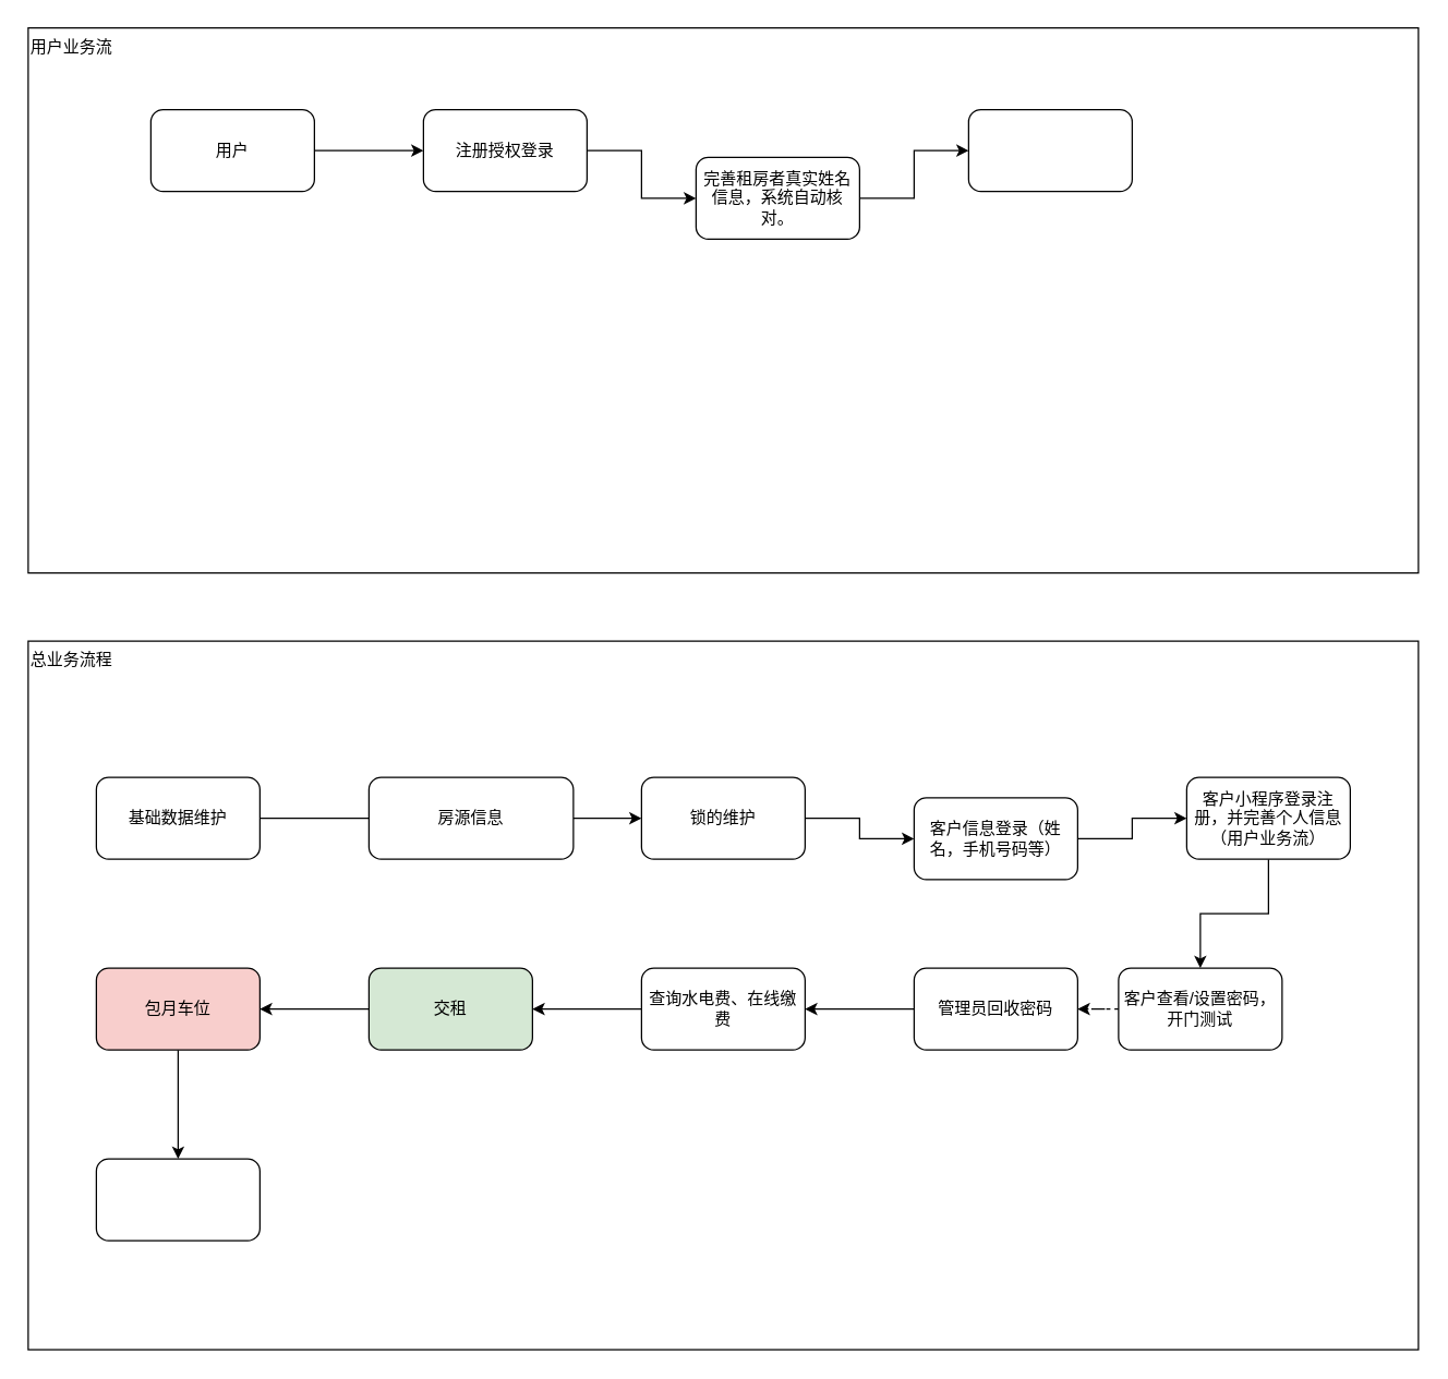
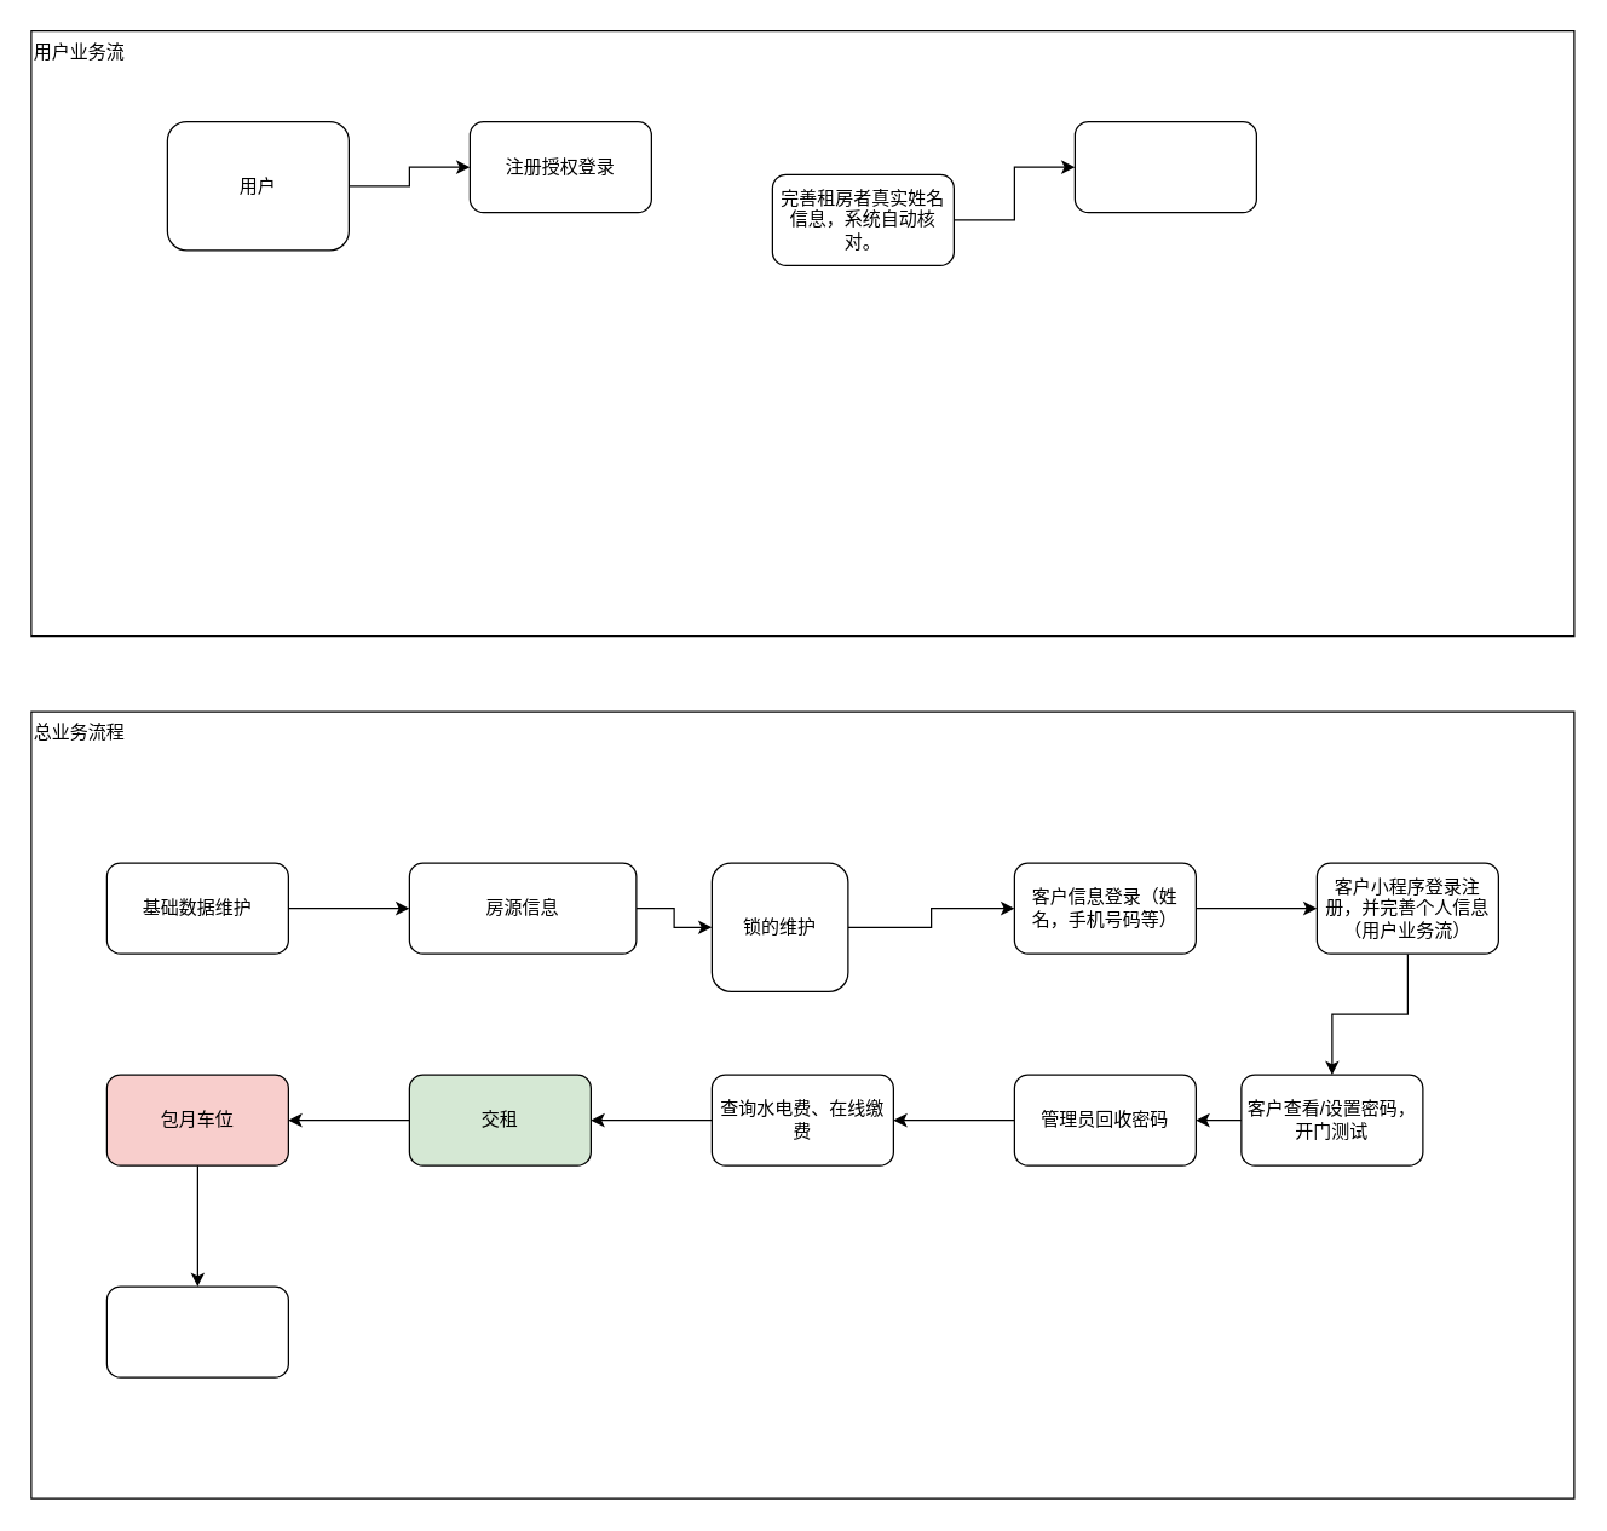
  <mxCell id="0" />
  <mxCell id="1" parent="0" />
  <mxCell id="2" value="总业务流程" style="rounded=0;whiteSpace=wrap;html=1;align=left;verticalAlign=top;movable=1;resizable=1;rotatable=1;deletable=1;editable=1;connectable=1;" parent="1" vertex="1"><mxGeometry x="20" y="470" width="1020" height="520" as="geometry" /></mxCell>
  <mxCell id="3" value="用户业务流" style="rounded=0;whiteSpace=wrap;html=1;align=left;verticalAlign=top;movable=0;resizable=0;rotatable=0;deletable=0;editable=0;connectable=0;" parent="1" vertex="1"><mxGeometry x="20" y="20" width="1020" height="400" as="geometry" /></mxCell>
  <mxCell id="4" value="" style="edgeStyle=orthogonalEdgeStyle;rounded=0;orthogonalLoop=1;jettySize=auto;html=1;" parent="1" source="5" target="9" edge="1"><mxGeometry relative="1" as="geometry" /></mxCell>
- <mxCell id="5" value="用户" style="rounded=1;whiteSpace=wrap;html=1;" parent="1" vertex="1"><mxGeometry x="110" y="80" width="120" height="60" as="geometry" /></mxCell>
- <mxCell id="6" value="" style="edgeStyle=orthogonalEdgeStyle;rounded=0;orthogonalLoop=1;jettySize=auto;html=1;endArrow=none;" parent="1" source="7" target="14" edge="1"><mxGeometry relative="1" as="geometry" /></mxCell>
+ <mxCell id="5" value="用户" style="rounded=1;whiteSpace=wrap;html=1;" parent="1" vertex="1"><mxGeometry x="110" y="80" width="120" height="85" as="geometry" /></mxCell>
+ <mxCell id="6" value="" style="edgeStyle=orthogonalEdgeStyle;rounded=0;orthogonalLoop=1;jettySize=auto;html=1;" parent="1" source="7" target="14" edge="1"><mxGeometry relative="1" as="geometry" /></mxCell>
  <mxCell id="7" value="基础数据维护" style="rounded=1;whiteSpace=wrap;html=1;" parent="1" vertex="1"><mxGeometry x="70" y="570" width="120" height="60" as="geometry" /></mxCell>
- <mxCell id="8" value="" style="edgeStyle=orthogonalEdgeStyle;rounded=0;orthogonalLoop=1;jettySize=auto;html=1;" parent="1" source="9" target="11" edge="1"><mxGeometry relative="1" as="geometry" /></mxCell>
  <mxCell id="9" value="注册授权登录" style="rounded=1;whiteSpace=wrap;html=1;" parent="1" vertex="1"><mxGeometry x="310" y="80" width="120" height="60" as="geometry" /></mxCell>
  <mxCell id="10" value="" style="edgeStyle=orthogonalEdgeStyle;rounded=0;orthogonalLoop=1;jettySize=auto;html=1;" parent="1" source="11" target="12" edge="1"><mxGeometry relative="1" as="geometry" /></mxCell>
  <mxCell id="11" value="完善租房者真实姓名信息，系统自动核对。" style="rounded=1;whiteSpace=wrap;html=1;" parent="1" vertex="1"><mxGeometry x="510" y="115" width="120" height="60" as="geometry" /></mxCell>
  <mxCell id="12" value="" style="whiteSpace=wrap;html=1;rounded=1;" parent="1" vertex="1"><mxGeometry x="710" y="80" width="120" height="60" as="geometry" /></mxCell>
  <mxCell id="13" value="" style="edgeStyle=orthogonalEdgeStyle;rounded=0;orthogonalLoop=1;jettySize=auto;html=1;" parent="1" source="14" target="16" edge="1"><mxGeometry relative="1" as="geometry" /></mxCell>
  <mxCell id="14" value="房源信息" style="whiteSpace=wrap;html=1;rounded=1;" parent="1" vertex="1"><mxGeometry x="270" y="570" width="150" height="60" as="geometry" /></mxCell>
  <mxCell id="15" value="" style="edgeStyle=orthogonalEdgeStyle;rounded=0;orthogonalLoop=1;jettySize=auto;html=1;" parent="1" source="16" target="18" edge="1"><mxGeometry relative="1" as="geometry" /></mxCell>
- <mxCell id="16" value="锁的维护" style="whiteSpace=wrap;html=1;rounded=1;" parent="1" vertex="1"><mxGeometry x="470" y="570" width="120" height="60" as="geometry" /></mxCell>
+ <mxCell id="16" value="锁的维护" style="whiteSpace=wrap;html=1;rounded=1;" parent="1" vertex="1"><mxGeometry x="470" y="570" width="90" height="85" as="geometry" /></mxCell>
  <mxCell id="17" value="" style="edgeStyle=orthogonalEdgeStyle;rounded=0;orthogonalLoop=1;jettySize=auto;html=1;" parent="1" source="18" target="20" edge="1"><mxGeometry relative="1" as="geometry" /></mxCell>
- <mxCell id="18" value="客户信息登录（姓名，手机号码等）" style="whiteSpace=wrap;html=1;rounded=1;" parent="1" vertex="1"><mxGeometry x="670" y="585" width="120" height="60" as="geometry" /></mxCell>
+ <mxCell id="18" value="客户信息登录（姓名，手机号码等）" style="whiteSpace=wrap;html=1;rounded=1;" parent="1" vertex="1"><mxGeometry x="670" y="570" width="120" height="60" as="geometry" /></mxCell>
  <mxCell id="19" value="" style="edgeStyle=orthogonalEdgeStyle;rounded=0;orthogonalLoop=1;jettySize=auto;html=1;" parent="1" source="20" target="22" edge="1"><mxGeometry relative="1" as="geometry" /></mxCell>
  <mxCell id="20" value="客户小程序登录注册，并完善个人信息（用户业务流）" style="whiteSpace=wrap;html=1;rounded=1;" parent="1" vertex="1"><mxGeometry x="870" y="570" width="120" height="60" as="geometry" /></mxCell>
- <mxCell id="21" value="" style="edgeStyle=orthogonalEdgeStyle;rounded=0;orthogonalLoop=1;jettySize=auto;html=1;dashed=1;" parent="1" source="22" target="24" edge="1"><mxGeometry relative="1" as="geometry" /></mxCell>
+ <mxCell id="21" value="" style="edgeStyle=orthogonalEdgeStyle;rounded=0;orthogonalLoop=1;jettySize=auto;html=1;" parent="1" source="22" target="24" edge="1"><mxGeometry relative="1" as="geometry" /></mxCell>
  <mxCell id="22" value="客户查看/设置密码，&lt;br&gt;开门测试" style="whiteSpace=wrap;html=1;rounded=1;" parent="1" vertex="1"><mxGeometry x="820" y="710" width="120" height="60" as="geometry" /></mxCell>
  <mxCell id="23" value="" style="edgeStyle=orthogonalEdgeStyle;rounded=0;orthogonalLoop=1;jettySize=auto;html=1;" parent="1" source="24" target="26" edge="1"><mxGeometry relative="1" as="geometry" /></mxCell>
  <mxCell id="24" value="管理员回收密码" style="whiteSpace=wrap;html=1;rounded=1;" parent="1" vertex="1"><mxGeometry x="670" y="710" width="120" height="60" as="geometry" /></mxCell>
  <mxCell id="25" value="" style="edgeStyle=orthogonalEdgeStyle;rounded=0;orthogonalLoop=1;jettySize=auto;html=1;" edge="1" parent="1" source="26" target="28"><mxGeometry relative="1" as="geometry" /></mxCell>
  <mxCell id="26" value="查询水电费、在线缴费" style="whiteSpace=wrap;html=1;rounded=1;" parent="1" vertex="1"><mxGeometry x="470" y="710" width="120" height="60" as="geometry" /></mxCell>
  <mxCell id="27" value="" style="edgeStyle=orthogonalEdgeStyle;rounded=0;orthogonalLoop=1;jettySize=auto;html=1;" edge="1" parent="1" source="28" target="30"><mxGeometry relative="1" as="geometry" /></mxCell>
  <mxCell id="28" value="交租" style="whiteSpace=wrap;html=1;rounded=1;fillColor=#d5e8d4;" vertex="1" parent="1"><mxGeometry x="270" y="710" width="120" height="60" as="geometry" /></mxCell>
  <mxCell id="29" value="" style="edgeStyle=orthogonalEdgeStyle;rounded=0;orthogonalLoop=1;jettySize=auto;html=1;" edge="1" parent="1" source="30" target="31"><mxGeometry relative="1" as="geometry" /></mxCell>
  <mxCell id="30" value="包月车位" style="whiteSpace=wrap;html=1;rounded=1;fillColor=#f8cecc;" vertex="1" parent="1"><mxGeometry x="70" y="710" width="120" height="60" as="geometry" /></mxCell>
  <mxCell id="31" value="" style="whiteSpace=wrap;html=1;rounded=1;" vertex="1" parent="1"><mxGeometry x="70" y="850" width="120" height="60" as="geometry" /></mxCell>
